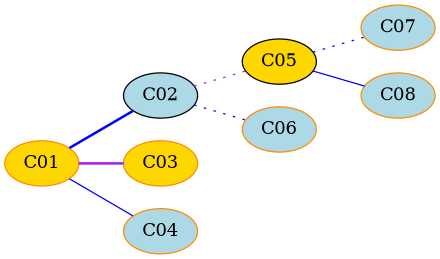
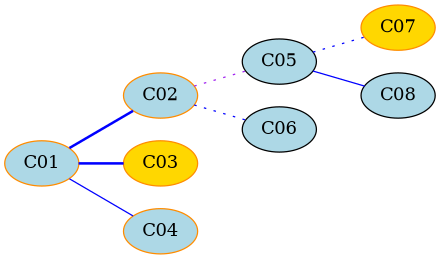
  strict graph {
    rankdir=LR
    node [color=darkorange fillcolor=lightblue style=filled]
    edge [color=blue style=dotted]
-   n1 [fillcolor=gold label=C01]
-   n2 [color=black label=C02]
+   n1 [label=C01]
+   n2 [label=C02]
    n3 [fillcolor=gold label=C03]
    n4 [label=C04]
-   n5 [color=black fillcolor=gold label=C05]
-   n6 [label=C06]
-   n7 [label=C07]
-   n8 [label=C08]
+   n5 [color=black label=C05]
+   n6 [color=black label=C06]
+   n7 [fillcolor=gold label=C07]
+   n8 [color=black label=C08]
    n1 -- n2 [style=bold]
-   n1 -- n3 [color=purple style=bold]
+   n1 -- n3 [style=bold]
    n1 -- n4 [style=solid]
    n2 -- n5 [color=purple]
    n2 -- n6
    n5 -- n7
    n5 -- n8 [style=solid]
  }
